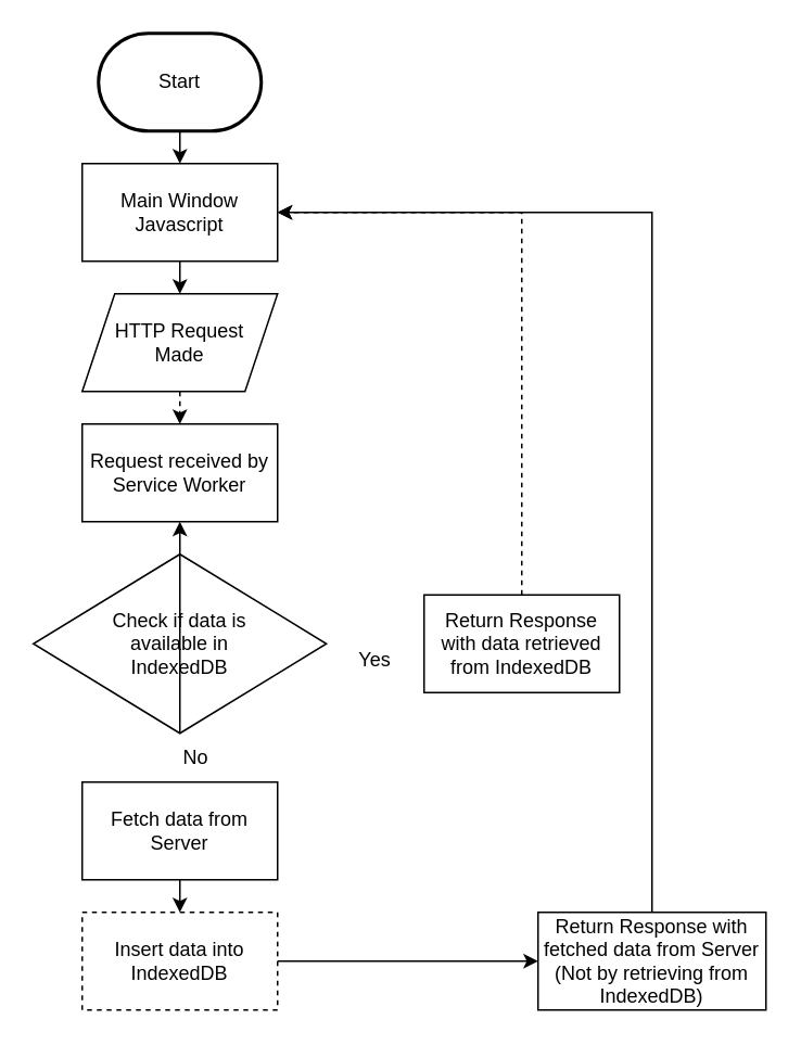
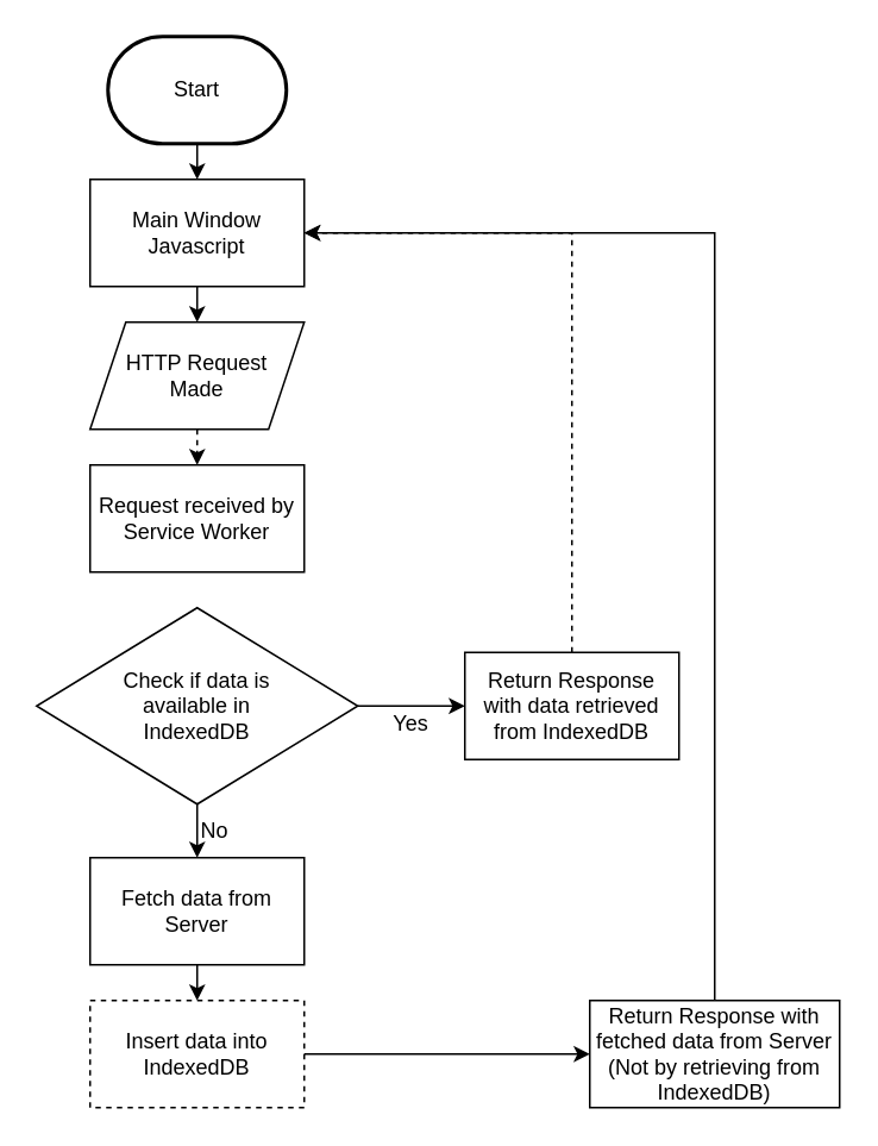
  <mxCell id="0" />
  <mxCell id="1" parent="0" />
  <mxCell id="2" value="Start" style="strokeWidth=2;html=1;shape=mxgraph.flowchart.terminator;whiteSpace=wrap;" vertex="1" parent="1"><mxGeometry x="60" y="20" width="100" height="60" as="geometry" /></mxCell>
  <mxCell id="3" value="Main Window Javascript" style="rounded=0;whiteSpace=wrap;html=1;" vertex="1" parent="1"><mxGeometry x="50" y="100" width="120" height="60" as="geometry" /></mxCell>
  <mxCell id="4" value="" style="endArrow=classic;html=1;rounded=0;exitX=0.5;exitY=1;exitDx=0;exitDy=0;exitPerimeter=0;" edge="1" parent="1" source="2" target="3"><mxGeometry width="50" height="50" relative="1" as="geometry"><mxPoint x="310" y="450" as="sourcePoint" /><mxPoint x="360" y="400" as="targetPoint" /></mxGeometry></mxCell>
  <mxCell id="5" value="HTTP Request&lt;br&gt;Made" style="shape=parallelogram;perimeter=parallelogramPerimeter;whiteSpace=wrap;html=1;fixedSize=1;" vertex="1" parent="1"><mxGeometry x="50" y="180" width="120" height="60" as="geometry" /></mxCell>
  <mxCell id="6" value="" style="endArrow=classic;html=1;rounded=0;exitX=0.5;exitY=1;exitDx=0;exitDy=0;entryX=0.5;entryY=0;entryDx=0;entryDy=0;" edge="1" parent="1" source="3" target="5"><mxGeometry width="50" height="50" relative="1" as="geometry"><mxPoint x="310" y="450" as="sourcePoint" /><mxPoint x="360" y="400" as="targetPoint" /></mxGeometry></mxCell>
  <mxCell id="7" value="" style="endArrow=classic;html=1;rounded=0;exitX=0.5;exitY=1;exitDx=0;exitDy=0;dashed=1;" edge="1" parent="1" source="5" target="8"><mxGeometry width="50" height="50" relative="1" as="geometry"><mxPoint x="310" y="450" as="sourcePoint" /><mxPoint x="110" y="340" as="targetPoint" /></mxGeometry></mxCell>
  <mxCell id="8" value="Request received by Service Worker" style="rounded=0;whiteSpace=wrap;html=1;" vertex="1" parent="1"><mxGeometry x="50" y="260" width="120" height="60" as="geometry" /></mxCell>
  <mxCell id="9" value="Check if data is&lt;br&gt;available in&lt;br&gt;IndexedDB" style="rhombus;whiteSpace=wrap;html=1;" vertex="1" parent="1"><mxGeometry x="20" y="340" width="180" height="110" as="geometry" /></mxCell>
+ <mxCell id="10" value="" style="endArrow=classic;html=1;rounded=0;exitX=1;exitY=0.5;exitDx=0;exitDy=0;entryX=0;entryY=0.5;entryDx=0;entryDy=0;" edge="1" parent="1" source="9" target="12"><mxGeometry width="50" height="50" relative="1" as="geometry"><mxPoint x="310" y="450" as="sourcePoint" /><mxPoint x="300" y="495" as="targetPoint" /></mxGeometry></mxCell>
  <mxCell id="11" value="Yes" style="text;html=1;strokeColor=none;fillColor=none;align=center;verticalAlign=middle;whiteSpace=wrap;rounded=0;" vertex="1" parent="1"><mxGeometry x="200" y="390" width="60" height="30" as="geometry" /></mxCell>
  <mxCell id="12" value="Return Response with data retrieved from IndexedDB" style="rounded=0;whiteSpace=wrap;html=1;" vertex="1" parent="1"><mxGeometry x="260" y="365" width="120" height="60" as="geometry" /></mxCell>
  <mxCell id="13" value="" style="endArrow=classic;html=1;rounded=0;exitX=0.5;exitY=0;exitDx=0;exitDy=0;entryX=1;entryY=0.5;entryDx=0;entryDy=0;dashed=1;" edge="1" parent="1" source="12" target="3"><mxGeometry width="50" height="50" relative="1" as="geometry"><mxPoint x="310" y="450" as="sourcePoint" /><mxPoint x="360" y="140" as="targetPoint" /><Array as="points"><mxPoint x="320" y="130" /></Array></mxGeometry></mxCell>
  <mxCell id="14" value="No" style="text;html=1;strokeColor=none;fillColor=none;align=center;verticalAlign=middle;whiteSpace=wrap;rounded=0;" vertex="1" parent="1"><mxGeometry x="100" y="450" width="40" height="30" as="geometry" /></mxCell>
- <mxCell id="15" value="" style="endArrow=classic;html=1;rounded=0;exitX=0.5;exitY=1;exitDx=0;exitDy=0;" edge="1" parent="1" source="9" target="8"><mxGeometry width="50" height="50" relative="1" as="geometry"><mxPoint x="310" y="450" as="sourcePoint" /><mxPoint x="110" y="620" as="targetPoint" /></mxGeometry></mxCell>
+ <mxCell id="15" value="" style="endArrow=classic;html=1;rounded=0;exitX=0.5;exitY=1;exitDx=0;exitDy=0;entryX=0.5;entryY=0;entryDx=0;entryDy=0;" edge="1" parent="1" source="9" target="16"><mxGeometry width="50" height="50" relative="1" as="geometry"><mxPoint x="310" y="450" as="sourcePoint" /><mxPoint x="110" y="620" as="targetPoint" /></mxGeometry></mxCell>
  <mxCell id="16" value="Fetch data from Server" style="rounded=0;whiteSpace=wrap;html=1;" vertex="1" parent="1"><mxGeometry x="50" y="480" width="120" height="60" as="geometry" /></mxCell>
  <mxCell id="17" value="" style="endArrow=classic;html=1;rounded=0;exitX=0.5;exitY=1;exitDx=0;exitDy=0;" edge="1" parent="1" source="16" target="18"><mxGeometry width="50" height="50" relative="1" as="geometry"><mxPoint x="310" y="550" as="sourcePoint" /><mxPoint x="110" y="730" as="targetPoint" /></mxGeometry></mxCell>
  <mxCell id="18" value="Insert data into IndexedDB" style="rounded=0;whiteSpace=wrap;html=1;dashed=1;" vertex="1" parent="1"><mxGeometry x="50" y="560" width="120" height="60" as="geometry" /></mxCell>
  <mxCell id="19" value="" style="endArrow=classic;html=1;rounded=0;exitX=1;exitY=0.5;exitDx=0;exitDy=0;" edge="1" parent="1" source="18" target="20"><mxGeometry width="50" height="50" relative="1" as="geometry"><mxPoint x="310" y="650" as="sourcePoint" /><mxPoint x="470" y="750" as="targetPoint" /></mxGeometry></mxCell>
  <mxCell id="20" value="Return Response with fetched data from Server (Not by retrieving from IndexedDB)" style="rounded=0;whiteSpace=wrap;html=1;" vertex="1" parent="1"><mxGeometry x="330" y="560" width="140" height="60" as="geometry" /></mxCell>
  <mxCell id="21" value="" style="endArrow=classic;html=1;rounded=0;exitX=0.5;exitY=0;exitDx=0;exitDy=0;entryX=1;entryY=0.5;entryDx=0;entryDy=0;" edge="1" parent="1" source="20" target="3"><mxGeometry width="50" height="50" relative="1" as="geometry"><mxPoint x="310" y="450" as="sourcePoint" /><mxPoint x="360" y="400" as="targetPoint" /><Array as="points"><mxPoint x="400" y="130" /></Array></mxGeometry></mxCell>
